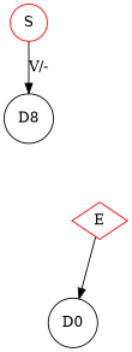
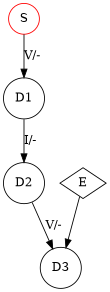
  digraph {
    node [shape=circle]
    S [color=red]
-   D1 [label=D8]
-   E [color=red shape=diamond]
-   D3 [label=D0]
+   D1
+   D2
+   E [color=black shape=diamond]
+   D3
    S -> D1 [label="V/-"]
+   D1 -> D2 [label="I/-"]
+   D2 -> D3 [label="V/-"]
    E -> D3
  }
